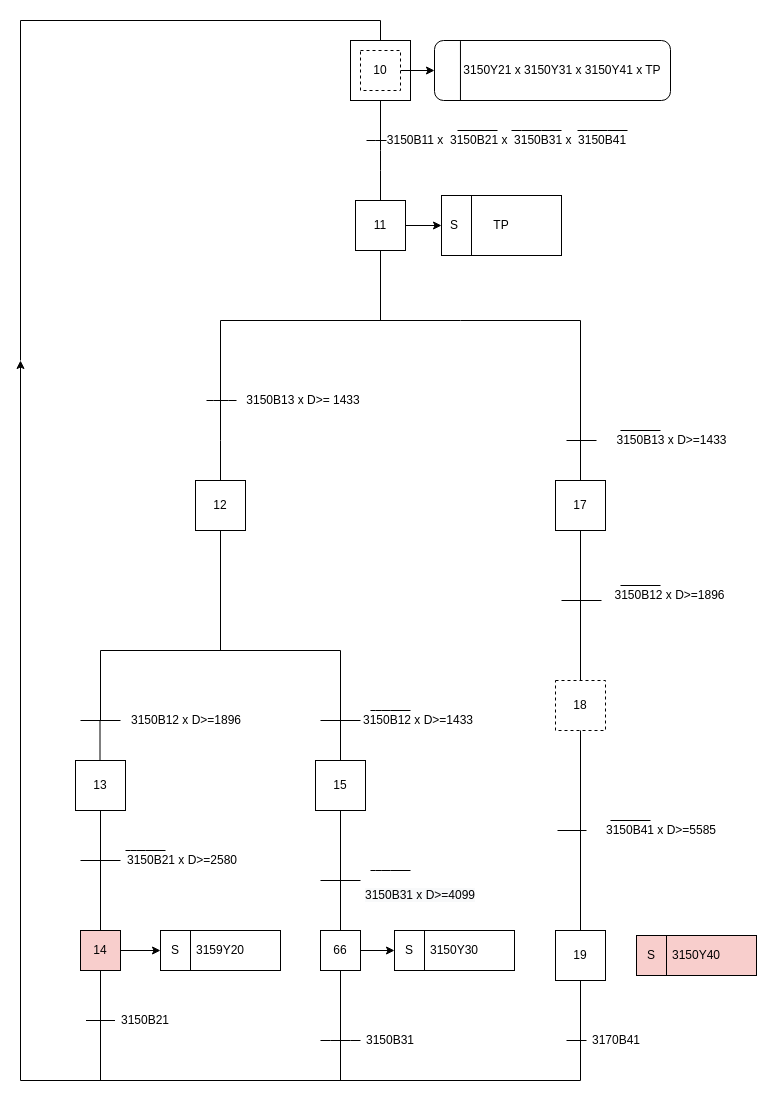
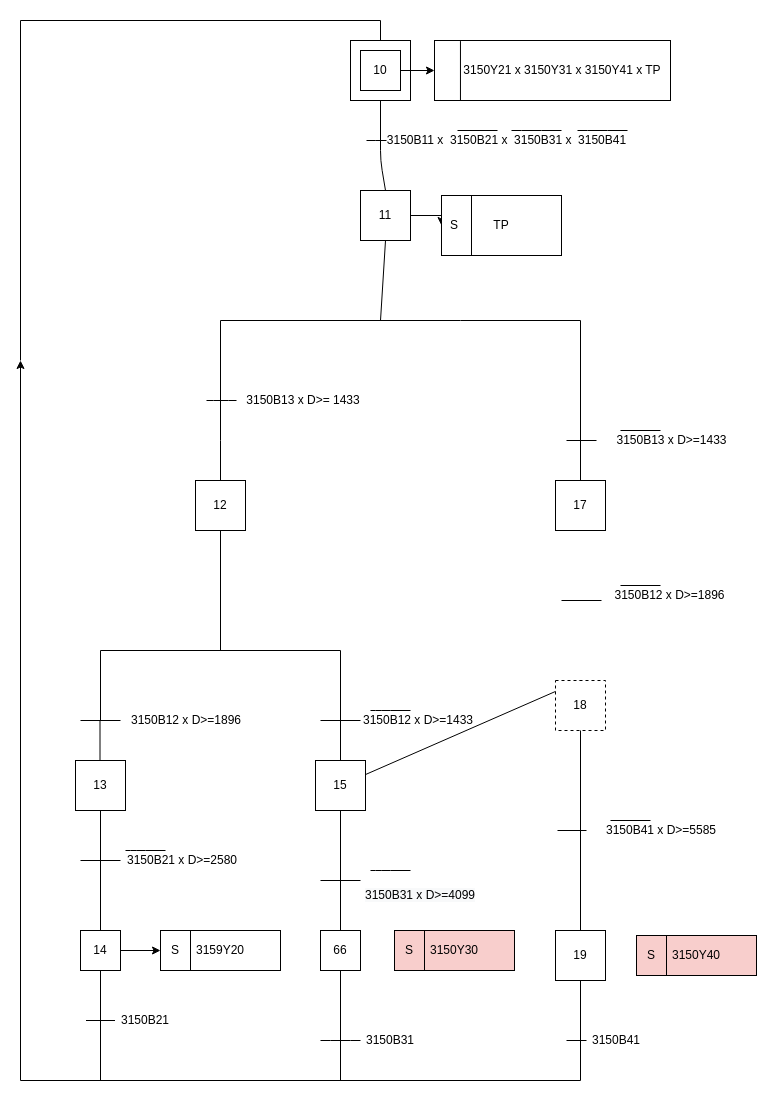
  <mxCell id="0" />
  <mxCell id="1" parent="0" />
  <mxCell id="2" value="" style="whiteSpace=wrap;html=1;aspect=fixed;" parent="1" vertex="1"><mxGeometry x="350" y="40" width="60" height="60" as="geometry" /></mxCell>
  <mxCell id="3" value="" style="edgeStyle=orthogonalEdgeStyle;rounded=0;orthogonalLoop=1;jettySize=auto;html=1;" parent="1" source="4" target="57" edge="1"><mxGeometry relative="1" as="geometry" /></mxCell>
- <mxCell id="4" value="10" style="whiteSpace=wrap;html=1;aspect=fixed;dashed=1;" parent="1" vertex="1"><mxGeometry x="360" y="50" width="40" height="40" as="geometry" /></mxCell>
+ <mxCell id="4" value="10" style="whiteSpace=wrap;html=1;aspect=fixed;" parent="1" vertex="1"><mxGeometry x="360" y="50" width="40" height="40" as="geometry" /></mxCell>
  <mxCell id="5" value="" style="endArrow=none;html=1;exitX=0.5;exitY=0;exitDx=0;exitDy=0;entryX=0.5;entryY=1;entryDx=0;entryDy=0;" parent="1" source="10" edge="1" target="2"><mxGeometry width="50" height="50" relative="1" as="geometry"><mxPoint x="300" y="200" as="sourcePoint" /><mxPoint x="380" y="120" as="targetPoint" /><Array as="points"><mxPoint x="380" y="160" /></Array></mxGeometry></mxCell>
  <mxCell id="6" value="" style="endArrow=none;html=1;" parent="1" edge="1"><mxGeometry width="50" height="50" relative="1" as="geometry"><mxPoint x="366" y="140" as="sourcePoint" /><mxPoint x="386" y="140" as="targetPoint" /><Array as="points"><mxPoint x="375" y="140" /></Array></mxGeometry></mxCell>
  <mxCell id="7" value="" style="endArrow=none;html=1;" parent="1" edge="1"><mxGeometry width="50" height="50" relative="1" as="geometry"><mxPoint x="561" y="130" as="sourcePoint" /><mxPoint x="511" y="130" as="targetPoint" /><Array as="points"><mxPoint x="531" y="130" /></Array></mxGeometry></mxCell>
  <mxCell id="8" value="" style="endArrow=none;html=1;" parent="1" edge="1"><mxGeometry width="50" height="50" relative="1" as="geometry"><mxPoint x="497" y="130" as="sourcePoint" /><mxPoint x="457" y="130" as="targetPoint" /></mxGeometry></mxCell>
  <mxCell id="9" style="edgeStyle=orthogonalEdgeStyle;rounded=0;orthogonalLoop=1;jettySize=auto;html=1;exitX=1;exitY=0.5;exitDx=0;exitDy=0;entryX=0;entryY=0.5;entryDx=0;entryDy=0;" parent="1" source="10" target="59" edge="1"><mxGeometry relative="1" as="geometry" /></mxCell>
- <mxCell id="10" value="11&lt;br&gt;" style="whiteSpace=wrap;html=1;aspect=fixed;" parent="1" vertex="1"><mxGeometry x="355" y="200" width="50" height="50" as="geometry" /></mxCell>
+ <mxCell id="10" value="11&lt;br&gt;" style="whiteSpace=wrap;html=1;aspect=fixed;" parent="1" vertex="1"><mxGeometry x="360" y="190" width="50" height="50" as="geometry" /></mxCell>
  <mxCell id="11" value="" style="endArrow=none;html=1;entryX=0.5;entryY=1;entryDx=0;entryDy=0;" parent="1" edge="1" target="10"><mxGeometry width="50" height="50" relative="1" as="geometry"><mxPoint x="380" y="320" as="sourcePoint" /><mxPoint x="380" y="280" as="targetPoint" /></mxGeometry></mxCell>
  <mxCell id="12" value="" style="endArrow=none;html=1;" parent="1" edge="1"><mxGeometry width="50" height="50" relative="1" as="geometry"><mxPoint x="220" y="320" as="sourcePoint" /><mxPoint x="460" y="320" as="targetPoint" /></mxGeometry></mxCell>
  <mxCell id="13" value="" style="endArrow=none;html=1;" parent="1" edge="1"><mxGeometry width="50" height="50" relative="1" as="geometry"><mxPoint x="580" y="320" as="sourcePoint" /><mxPoint x="460" y="320" as="targetPoint" /></mxGeometry></mxCell>
  <mxCell id="14" value="" style="endArrow=none;html=1;" parent="1" edge="1"><mxGeometry width="50" height="50" relative="1" as="geometry"><mxPoint x="220" y="440" as="sourcePoint" /><mxPoint x="220" y="320" as="targetPoint" /></mxGeometry></mxCell>
  <mxCell id="15" value="" style="endArrow=none;html=1;" parent="1" edge="1"><mxGeometry width="50" height="50" relative="1" as="geometry"><mxPoint x="206" y="400" as="sourcePoint" /><mxPoint x="236" y="400" as="targetPoint" /><Array as="points"><mxPoint x="220" y="400" /></Array></mxGeometry></mxCell>
  <mxCell id="16" value="12" style="whiteSpace=wrap;html=1;aspect=fixed;" parent="1" vertex="1"><mxGeometry x="195" y="480" width="50" height="50" as="geometry" /></mxCell>
  <mxCell id="17" value="" style="endArrow=none;html=1;" parent="1" edge="1"><mxGeometry width="50" height="50" relative="1" as="geometry"><mxPoint x="220" y="480" as="sourcePoint" /><mxPoint x="220" y="440" as="targetPoint" /></mxGeometry></mxCell>
  <mxCell id="18" value="" style="endArrow=none;html=1;" parent="1" edge="1"><mxGeometry width="50" height="50" relative="1" as="geometry"><mxPoint x="580" y="440" as="sourcePoint" /><mxPoint x="580" y="320" as="targetPoint" /></mxGeometry></mxCell>
  <mxCell id="19" value="" style="endArrow=none;html=1;" parent="1" edge="1"><mxGeometry width="50" height="50" relative="1" as="geometry"><mxPoint x="566" y="440" as="sourcePoint" /><mxPoint x="596" y="440" as="targetPoint" /></mxGeometry></mxCell>
  <mxCell id="20" value="" style="endArrow=none;html=1;" parent="1" edge="1"><mxGeometry width="50" height="50" relative="1" as="geometry"><mxPoint x="580" y="480" as="sourcePoint" /><mxPoint x="580" y="410" as="targetPoint" /></mxGeometry></mxCell>
  <mxCell id="21" value="" style="endArrow=none;html=1;" parent="1" edge="1"><mxGeometry width="50" height="50" relative="1" as="geometry"><mxPoint x="627" y="130" as="sourcePoint" /><mxPoint x="577" y="130" as="targetPoint" /><Array as="points"><mxPoint x="597" y="130" /></Array></mxGeometry></mxCell>
  <mxCell id="22" value="" style="endArrow=none;html=1;entryX=0.5;entryY=1;entryDx=0;entryDy=0;" parent="1" target="16" edge="1"><mxGeometry width="50" height="50" relative="1" as="geometry"><mxPoint x="220" y="650" as="sourcePoint" /><mxPoint x="550" y="740" as="targetPoint" /></mxGeometry></mxCell>
  <mxCell id="23" value="" style="endArrow=none;html=1;" parent="1" edge="1"><mxGeometry width="50" height="50" relative="1" as="geometry"><mxPoint x="100" y="650" as="sourcePoint" /><mxPoint x="340" y="650" as="targetPoint" /></mxGeometry></mxCell>
  <mxCell id="24" value="" style="endArrow=none;html=1;" parent="1" edge="1"><mxGeometry width="50" height="50" relative="1" as="geometry"><mxPoint x="100" y="720" as="sourcePoint" /><mxPoint x="100" y="650" as="targetPoint" /></mxGeometry></mxCell>
  <mxCell id="25" value="" style="endArrow=none;html=1;" parent="1" edge="1"><mxGeometry width="50" height="50" relative="1" as="geometry"><mxPoint x="80" y="720" as="sourcePoint" /><mxPoint x="120" y="720" as="targetPoint" /></mxGeometry></mxCell>
  <mxCell id="26" value="" style="endArrow=none;html=1;" parent="1" edge="1"><mxGeometry width="50" height="50" relative="1" as="geometry"><mxPoint x="99.5" y="760" as="sourcePoint" /><mxPoint x="99.5" y="720" as="targetPoint" /></mxGeometry></mxCell>
  <mxCell id="27" value="13" style="whiteSpace=wrap;html=1;aspect=fixed;" parent="1" vertex="1"><mxGeometry x="75" y="760" width="50" height="50" as="geometry" /></mxCell>
  <mxCell id="28" value="" style="endArrow=none;html=1;" parent="1" edge="1"><mxGeometry width="50" height="50" relative="1" as="geometry"><mxPoint x="340" y="760" as="sourcePoint" /><mxPoint x="340" y="650" as="targetPoint" /></mxGeometry></mxCell>
  <mxCell id="29" value="" style="endArrow=none;html=1;" parent="1" edge="1"><mxGeometry width="50" height="50" relative="1" as="geometry"><mxPoint x="320" y="720" as="sourcePoint" /><mxPoint x="360" y="720" as="targetPoint" /></mxGeometry></mxCell>
  <mxCell id="30" value="15" style="whiteSpace=wrap;html=1;aspect=fixed;" parent="1" vertex="1"><mxGeometry x="315" y="760" width="50" height="50" as="geometry" /></mxCell>
  <mxCell id="31" value="" style="endArrow=none;html=1;entryX=0.5;entryY=1;entryDx=0;entryDy=0;" parent="1" target="27" edge="1"><mxGeometry width="50" height="50" relative="1" as="geometry"><mxPoint x="100" y="930" as="sourcePoint" /><mxPoint x="550" y="980" as="targetPoint" /></mxGeometry></mxCell>
  <mxCell id="32" value="" style="endArrow=none;html=1;" parent="1" edge="1"><mxGeometry width="50" height="50" relative="1" as="geometry"><mxPoint x="80" y="860" as="sourcePoint" /><mxPoint x="120" y="860" as="targetPoint" /></mxGeometry></mxCell>
  <mxCell id="33" value="" style="endArrow=none;html=1;entryX=0.5;entryY=1;entryDx=0;entryDy=0;" parent="1" target="30" edge="1"><mxGeometry width="50" height="50" relative="1" as="geometry"><mxPoint x="340" y="930" as="sourcePoint" /><mxPoint x="550" y="940" as="targetPoint" /></mxGeometry></mxCell>
  <mxCell id="34" value="" style="endArrow=none;html=1;" parent="1" edge="1"><mxGeometry width="50" height="50" relative="1" as="geometry"><mxPoint x="320" y="880" as="sourcePoint" /><mxPoint x="360" y="880" as="targetPoint" /></mxGeometry></mxCell>
  <mxCell id="35" style="edgeStyle=orthogonalEdgeStyle;rounded=0;orthogonalLoop=1;jettySize=auto;html=1;exitX=1;exitY=0.5;exitDx=0;exitDy=0;entryX=0;entryY=0.5;entryDx=0;entryDy=0;" parent="1" source="36" target="63" edge="1"><mxGeometry relative="1" as="geometry" /></mxCell>
- <mxCell id="36" value="14" style="whiteSpace=wrap;html=1;aspect=fixed;fillColor=#f8cecc;" parent="1" vertex="1"><mxGeometry x="80" y="930" width="40" height="40" as="geometry" /></mxCell>
- <mxCell id="37" style="edgeStyle=orthogonalEdgeStyle;rounded=0;orthogonalLoop=1;jettySize=auto;html=1;exitX=1;exitY=0.5;exitDx=0;exitDy=0;entryX=0;entryY=0.5;entryDx=0;entryDy=0;" parent="1" source="38" target="66" edge="1"><mxGeometry relative="1" as="geometry" /></mxCell>
+ <mxCell id="36" value="14" style="whiteSpace=wrap;html=1;aspect=fixed;" parent="1" vertex="1"><mxGeometry x="80" y="930" width="40" height="40" as="geometry" /></mxCell>
  <mxCell id="38" value="66" style="whiteSpace=wrap;html=1;aspect=fixed;" parent="1" vertex="1"><mxGeometry x="320" y="930" width="40" height="40" as="geometry" /></mxCell>
  <mxCell id="39" value="" style="endArrow=none;html=1;entryX=0.5;entryY=1;entryDx=0;entryDy=0;" parent="1" target="36" edge="1"><mxGeometry width="50" height="50" relative="1" as="geometry"><mxPoint x="100" y="1080" as="sourcePoint" /><mxPoint x="120" y="1060" as="targetPoint" /></mxGeometry></mxCell>
  <mxCell id="40" value="" style="endArrow=none;html=1;entryX=0.5;entryY=1;entryDx=0;entryDy=0;" parent="1" target="38" edge="1"><mxGeometry width="50" height="50" relative="1" as="geometry"><mxPoint x="340" y="1080" as="sourcePoint" /><mxPoint x="365" y="1030" as="targetPoint" /></mxGeometry></mxCell>
  <mxCell id="41" value="" style="endArrow=none;html=1;" parent="1" edge="1"><mxGeometry width="50" height="50" relative="1" as="geometry"><mxPoint x="85.5" y="1020" as="sourcePoint" /><mxPoint x="114.5" y="1020" as="targetPoint" /></mxGeometry></mxCell>
  <mxCell id="42" value="17" style="whiteSpace=wrap;html=1;aspect=fixed;" parent="1" vertex="1"><mxGeometry x="555" y="480" width="50" height="50" as="geometry" /></mxCell>
- <mxCell id="43" value="" style="endArrow=none;html=1;entryX=0.5;entryY=1;entryDx=0;entryDy=0;exitX=0.5;exitY=0;exitDx=0;exitDy=0;" parent="1" source="45" target="42" edge="1"><mxGeometry width="50" height="50" relative="1" as="geometry"><mxPoint x="580" y="680" as="sourcePoint" /><mxPoint x="550" y="620" as="targetPoint" /></mxGeometry></mxCell>
+ <mxCell id="43" value="" style="endArrow=none;html=1;exitX=0.5;exitY=0;exitDx=0;exitDy=0;" parent="1" source="45" target="30" edge="1"><mxGeometry width="50" height="50" relative="1" as="geometry"><mxPoint x="580" y="680" as="sourcePoint" /><mxPoint x="550" y="620" as="targetPoint" /></mxGeometry></mxCell>
  <mxCell id="44" value="" style="endArrow=none;html=1;" parent="1" edge="1"><mxGeometry width="50" height="50" relative="1" as="geometry"><mxPoint x="561" y="600" as="sourcePoint" /><mxPoint x="601" y="600" as="targetPoint" /></mxGeometry></mxCell>
  <mxCell id="45" value="18" style="whiteSpace=wrap;html=1;aspect=fixed;dashed=1;" parent="1" vertex="1"><mxGeometry x="555" y="680" width="50" height="50" as="geometry" /></mxCell>
  <mxCell id="46" value="" style="endArrow=none;html=1;entryX=0.5;entryY=1;entryDx=0;entryDy=0;" parent="1" target="45" edge="1"><mxGeometry width="50" height="50" relative="1" as="geometry"><mxPoint x="580" y="930" as="sourcePoint" /><mxPoint x="550" y="940" as="targetPoint" /></mxGeometry></mxCell>
  <mxCell id="47" value="" style="endArrow=none;html=1;" parent="1" edge="1"><mxGeometry width="50" height="50" relative="1" as="geometry"><mxPoint x="557" y="830" as="sourcePoint" /><mxPoint x="586" y="830" as="targetPoint" /></mxGeometry></mxCell>
  <mxCell id="48" value="19" style="whiteSpace=wrap;html=1;aspect=fixed;" parent="1" vertex="1"><mxGeometry x="555" y="930" width="50" height="50" as="geometry" /></mxCell>
  <mxCell id="49" value="" style="endArrow=none;html=1;" parent="1" edge="1"><mxGeometry width="50" height="50" relative="1" as="geometry"><mxPoint x="320" y="1040" as="sourcePoint" /><mxPoint x="360" y="1040" as="targetPoint" /><Array as="points"><mxPoint x="340" y="1040" /></Array></mxGeometry></mxCell>
  <mxCell id="50" value="" style="endArrow=none;html=1;entryX=0.5;entryY=1;entryDx=0;entryDy=0;" parent="1" edge="1" target="48"><mxGeometry width="50" height="50" relative="1" as="geometry"><mxPoint x="580" y="1080" as="sourcePoint" /><mxPoint x="580" y="1010" as="targetPoint" /></mxGeometry></mxCell>
  <mxCell id="51" value="" style="endArrow=none;html=1;" parent="1" edge="1"><mxGeometry width="50" height="50" relative="1" as="geometry"><mxPoint x="566" y="1040" as="sourcePoint" /><mxPoint x="586" y="1040" as="targetPoint" /></mxGeometry></mxCell>
  <mxCell id="52" value="" style="endArrow=none;html=1;" parent="1" edge="1"><mxGeometry width="50" height="50" relative="1" as="geometry"><mxPoint x="20" y="1080" as="sourcePoint" /><mxPoint x="580" y="1080" as="targetPoint" /></mxGeometry></mxCell>
  <mxCell id="53" value="" style="endArrow=classic;html=1;" parent="1" edge="1"><mxGeometry width="50" height="50" relative="1" as="geometry"><mxPoint x="20" y="1080" as="sourcePoint" /><mxPoint x="20" y="360" as="targetPoint" /></mxGeometry></mxCell>
  <mxCell id="54" value="" style="endArrow=none;html=1;" parent="1" edge="1"><mxGeometry width="50" height="50" relative="1" as="geometry"><mxPoint x="20" y="360" as="sourcePoint" /><mxPoint x="20" y="20" as="targetPoint" /></mxGeometry></mxCell>
  <mxCell id="55" value="" style="endArrow=none;html=1;" parent="1" edge="1"><mxGeometry width="50" height="50" relative="1" as="geometry"><mxPoint x="20" y="20" as="sourcePoint" /><mxPoint x="380" y="20" as="targetPoint" /></mxGeometry></mxCell>
  <mxCell id="56" value="" style="endArrow=none;html=1;exitX=0.5;exitY=0;exitDx=0;exitDy=0;" parent="1" source="2" edge="1"><mxGeometry width="50" height="50" relative="1" as="geometry"><mxPoint x="540" y="110" as="sourcePoint" /><mxPoint x="380" y="20" as="targetPoint" /></mxGeometry></mxCell>
- <mxCell id="57" value="&amp;nbsp; &amp;nbsp; &amp;nbsp; 3150Y21 x 3150Y31 x 3150Y41 x TP" style="whiteSpace=wrap;html=1;rounded=1;" parent="1" vertex="1"><mxGeometry x="434" y="40" width="236" height="60" as="geometry" /></mxCell>
+ <mxCell id="57" value="&amp;nbsp; &amp;nbsp; &amp;nbsp; 3150Y21 x 3150Y31 x 3150Y41 x TP" style="rounded=0;whiteSpace=wrap;html=1;" parent="1" vertex="1"><mxGeometry x="434" y="40" width="236" height="60" as="geometry" /></mxCell>
  <mxCell id="58" value="" style="endArrow=none;html=1;entryX=0.11;entryY=0.01;entryDx=0;entryDy=0;entryPerimeter=0;exitX=0.11;exitY=1;exitDx=0;exitDy=0;exitPerimeter=0;" parent="1" source="57" target="57" edge="1"><mxGeometry width="50" height="50" relative="1" as="geometry"><mxPoint x="670" y="110" as="sourcePoint" /><mxPoint x="720" y="60" as="targetPoint" /></mxGeometry></mxCell>
  <mxCell id="59" value="TP" style="rounded=0;whiteSpace=wrap;html=1;" parent="1" vertex="1"><mxGeometry x="441" y="195" width="120" height="60" as="geometry" /></mxCell>
  <mxCell id="60" value="" style="endArrow=none;html=1;entryX=0.25;entryY=0;entryDx=0;entryDy=0;exitX=0.25;exitY=1;exitDx=0;exitDy=0;" parent="1" source="59" target="59" edge="1"><mxGeometry width="50" height="50" relative="1" as="geometry"><mxPoint x="587" y="255" as="sourcePoint" /><mxPoint x="637" y="205" as="targetPoint" /></mxGeometry></mxCell>
  <mxCell id="61" value="S" style="text;html=1;strokeColor=none;fillColor=none;align=center;verticalAlign=middle;whiteSpace=wrap;rounded=0;" parent="1" vertex="1"><mxGeometry x="434" y="195" width="40" height="60" as="geometry" /></mxCell>
  <mxCell id="62" value="" style="endArrow=none;html=1;" parent="1" edge="1"><mxGeometry width="50" height="50" relative="1" as="geometry"><mxPoint x="620" y="430" as="sourcePoint" /><mxPoint x="660" y="430" as="targetPoint" /></mxGeometry></mxCell>
  <mxCell id="63" value="3159Y20" style="rounded=0;whiteSpace=wrap;html=1;" parent="1" vertex="1"><mxGeometry x="160" y="930" width="120" height="40" as="geometry" /></mxCell>
  <mxCell id="64" value="" style="endArrow=none;html=1;entryX=0.25;entryY=0;entryDx=0;entryDy=0;" parent="1" target="63" edge="1"><mxGeometry width="50" height="50" relative="1" as="geometry"><mxPoint x="190" y="970" as="sourcePoint" /><mxPoint x="240" y="990" as="targetPoint" /></mxGeometry></mxCell>
  <mxCell id="65" value="S" style="text;html=1;strokeColor=none;fillColor=none;align=center;verticalAlign=middle;whiteSpace=wrap;rounded=0;" parent="1" vertex="1"><mxGeometry x="160" y="930" width="30" height="40" as="geometry" /></mxCell>
- <mxCell id="66" value="3150Y30" style="rounded=0;whiteSpace=wrap;html=1;" parent="1" vertex="1"><mxGeometry x="394" y="930" width="120" height="40" as="geometry" /></mxCell>
+ <mxCell id="66" value="3150Y30" style="rounded=0;whiteSpace=wrap;html=1;fillColor=#f8cecc;" parent="1" vertex="1"><mxGeometry x="394" y="930" width="120" height="40" as="geometry" /></mxCell>
  <mxCell id="67" value="" style="endArrow=none;html=1;entryX=0.25;entryY=0;entryDx=0;entryDy=0;exitX=0.25;exitY=1;exitDx=0;exitDy=0;" parent="1" source="66" target="66" edge="1"><mxGeometry width="50" height="50" relative="1" as="geometry"><mxPoint x="414" y="1040" as="sourcePoint" /><mxPoint x="464" y="990" as="targetPoint" /></mxGeometry></mxCell>
  <mxCell id="68" value="S" style="text;html=1;strokeColor=none;fillColor=none;align=center;verticalAlign=middle;whiteSpace=wrap;rounded=0;" parent="1" vertex="1"><mxGeometry x="394" y="930" width="30" height="40" as="geometry" /></mxCell>
  <mxCell id="69" value="3150Y40" style="rounded=0;whiteSpace=wrap;html=1;fillColor=#f8cecc;" parent="1" vertex="1"><mxGeometry x="636" y="935" width="120" height="40" as="geometry" /></mxCell>
  <mxCell id="70" value="" style="endArrow=none;html=1;entryX=0.25;entryY=0;entryDx=0;entryDy=0;exitX=0.25;exitY=1;exitDx=0;exitDy=0;" parent="1" source="69" target="69" edge="1"><mxGeometry width="50" height="50" relative="1" as="geometry"><mxPoint x="676" y="1075" as="sourcePoint" /><mxPoint x="726" y="1025" as="targetPoint" /></mxGeometry></mxCell>
  <mxCell id="71" value="S" style="text;html=1;strokeColor=none;fillColor=none;align=center;verticalAlign=middle;whiteSpace=wrap;rounded=0;" parent="1" vertex="1"><mxGeometry x="636" y="935" width="30" height="40" as="geometry" /></mxCell>
  <mxCell id="72" value="" style="endArrow=none;html=1;" parent="1" edge="1"><mxGeometry width="50" height="50" relative="1" as="geometry"><mxPoint x="370" y="710" as="sourcePoint" /><mxPoint x="410" y="710" as="targetPoint" /><Array as="points"><mxPoint x="380" y="710" /></Array></mxGeometry></mxCell>
  <mxCell id="73" value="" style="endArrow=none;html=1;" parent="1" edge="1"><mxGeometry width="50" height="50" relative="1" as="geometry"><mxPoint x="125" y="850" as="sourcePoint" /><mxPoint x="165" y="850" as="targetPoint" /><Array as="points"><mxPoint x="135" y="850" /></Array></mxGeometry></mxCell>
  <mxCell id="74" value="" style="endArrow=none;html=1;" parent="1" edge="1"><mxGeometry width="50" height="50" relative="1" as="geometry"><mxPoint x="370" y="870" as="sourcePoint" /><mxPoint x="410" y="870" as="targetPoint" /><Array as="points"><mxPoint x="380" y="870" /></Array></mxGeometry></mxCell>
  <mxCell id="75" value="" style="endArrow=none;html=1;" parent="1" edge="1"><mxGeometry width="50" height="50" relative="1" as="geometry"><mxPoint x="620" y="585" as="sourcePoint" /><mxPoint x="660" y="585" as="targetPoint" /></mxGeometry></mxCell>
  <mxCell id="76" value="" style="endArrow=none;html=1;" parent="1" edge="1"><mxGeometry width="50" height="50" relative="1" as="geometry"><mxPoint x="610" y="820" as="sourcePoint" /><mxPoint x="650" y="820" as="targetPoint" /></mxGeometry></mxCell>
  <mxCell id="77" value="3150B11 x&amp;nbsp; 3150B21 x&amp;nbsp; 3150B31 x&amp;nbsp; 3150B41" style="text;html=1;strokeColor=none;fillColor=none;align=center;verticalAlign=middle;whiteSpace=wrap;rounded=0;" vertex="1" parent="1"><mxGeometry x="366" y="130" width="281" height="20" as="geometry" /></mxCell>
  <mxCell id="78" value="3150B13 x D&amp;gt;= 1433" style="text;html=1;strokeColor=none;fillColor=none;align=center;verticalAlign=middle;whiteSpace=wrap;rounded=0;" vertex="1" parent="1"><mxGeometry x="240" y="390" width="126" height="20" as="geometry" /></mxCell>
  <mxCell id="79" value="3150B13 x D&amp;gt;=1433" style="text;html=1;strokeColor=none;fillColor=none;align=center;verticalAlign=middle;whiteSpace=wrap;rounded=0;" vertex="1" parent="1"><mxGeometry x="607" y="430" width="129" height="20" as="geometry" /></mxCell>
  <mxCell id="80" value="3150B12 x D&amp;gt;=1896" style="text;html=1;strokeColor=none;fillColor=none;align=center;verticalAlign=middle;whiteSpace=wrap;rounded=0;" vertex="1" parent="1"><mxGeometry x="600" y="585" width="139" height="20" as="geometry" /></mxCell>
  <mxCell id="81" value="3150B41 x D&amp;gt;=5585" style="text;html=1;strokeColor=none;fillColor=none;align=center;verticalAlign=middle;whiteSpace=wrap;rounded=0;" vertex="1" parent="1"><mxGeometry x="596" y="820" width="130" height="20" as="geometry" /></mxCell>
- <mxCell id="82" value="3170B41" style="text;html=1;strokeColor=none;fillColor=none;align=center;verticalAlign=middle;whiteSpace=wrap;rounded=0;" vertex="1" parent="1"><mxGeometry x="596" y="1030" width="40" height="20" as="geometry" /></mxCell>
+ <mxCell id="82" value="3150B41" style="text;html=1;strokeColor=none;fillColor=none;align=center;verticalAlign=middle;whiteSpace=wrap;rounded=0;" vertex="1" parent="1"><mxGeometry x="596" y="1030" width="40" height="20" as="geometry" /></mxCell>
  <mxCell id="83" value="3150B12 x D&amp;gt;=1433" style="text;html=1;strokeColor=none;fillColor=none;align=center;verticalAlign=middle;whiteSpace=wrap;rounded=0;" vertex="1" parent="1"><mxGeometry x="360" y="710" width="116" height="20" as="geometry" /></mxCell>
  <mxCell id="84" value="&lt;br&gt;&lt;br&gt;&lt;span style=&quot;color: rgb(0 , 0 , 0) ; font-family: &amp;#34;helvetica&amp;#34; ; font-size: 12px ; font-style: normal ; font-weight: 400 ; letter-spacing: normal ; text-align: center ; text-indent: 0px ; text-transform: none ; word-spacing: 0px ; background-color: rgb(248 , 249 , 250) ; display: inline ; float: none&quot;&gt;3150B31 x D&amp;gt;=4099&lt;/span&gt;&lt;br&gt;" style="text;html=1;strokeColor=none;fillColor=none;align=center;verticalAlign=middle;whiteSpace=wrap;rounded=0;" vertex="1" parent="1"><mxGeometry x="360" y="870" width="120" height="20" as="geometry" /></mxCell>
  <mxCell id="85" value="3150B31" style="text;html=1;strokeColor=none;fillColor=none;align=center;verticalAlign=middle;whiteSpace=wrap;rounded=0;" vertex="1" parent="1"><mxGeometry x="370" y="1030" width="40" height="20" as="geometry" /></mxCell>
  <mxCell id="86" value="3150B12 x D&amp;gt;=1896" style="text;html=1;strokeColor=none;fillColor=none;align=center;verticalAlign=middle;whiteSpace=wrap;rounded=0;" vertex="1" parent="1"><mxGeometry x="126" y="710" width="120" height="20" as="geometry" /></mxCell>
  <mxCell id="87" value="3150B21 x D&amp;gt;=2580" style="text;html=1;strokeColor=none;fillColor=none;align=center;verticalAlign=middle;whiteSpace=wrap;rounded=0;" vertex="1" parent="1"><mxGeometry x="119" y="850" width="126" height="20" as="geometry" /></mxCell>
  <mxCell id="88" value="3150B21" style="text;html=1;strokeColor=none;fillColor=none;align=center;verticalAlign=middle;whiteSpace=wrap;rounded=0;" vertex="1" parent="1"><mxGeometry x="125" y="1010" width="40" height="20" as="geometry" /></mxCell>
